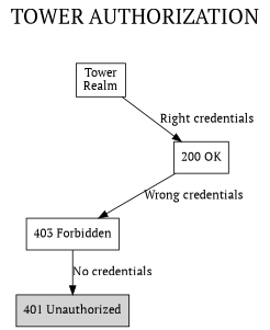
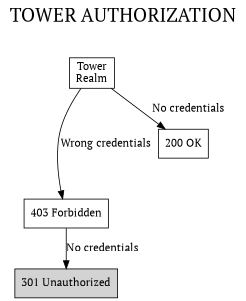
  digraph {
    fontname="PT Serif"
    fontsize=24
    label="TOWER AUTHORIZATION"
    labelloc=t
    node [fontname="PT Serif" shape=box]
    edge [fontname="PT Serif"]
    n1 [label="Tower\nRealm"]
    n2 [label="403 Forbidden"]
    n3 [label="200 OK"]
-   n4 [bgcolor=black label="401 Unauthorized" style=filled]
-   n3 -> n2 [label="Wrong credentials"]
-   n1 -> n3 [label="Right credentials"]
+   n4 [bgcolor=black label="301 Unauthorized" style=filled]
+   n1 -> n2 [label="Wrong credentials"]
+   n1 -> n3 [label="No credentials"]
    n2 -> n4 [label="No credentials"]
  }
